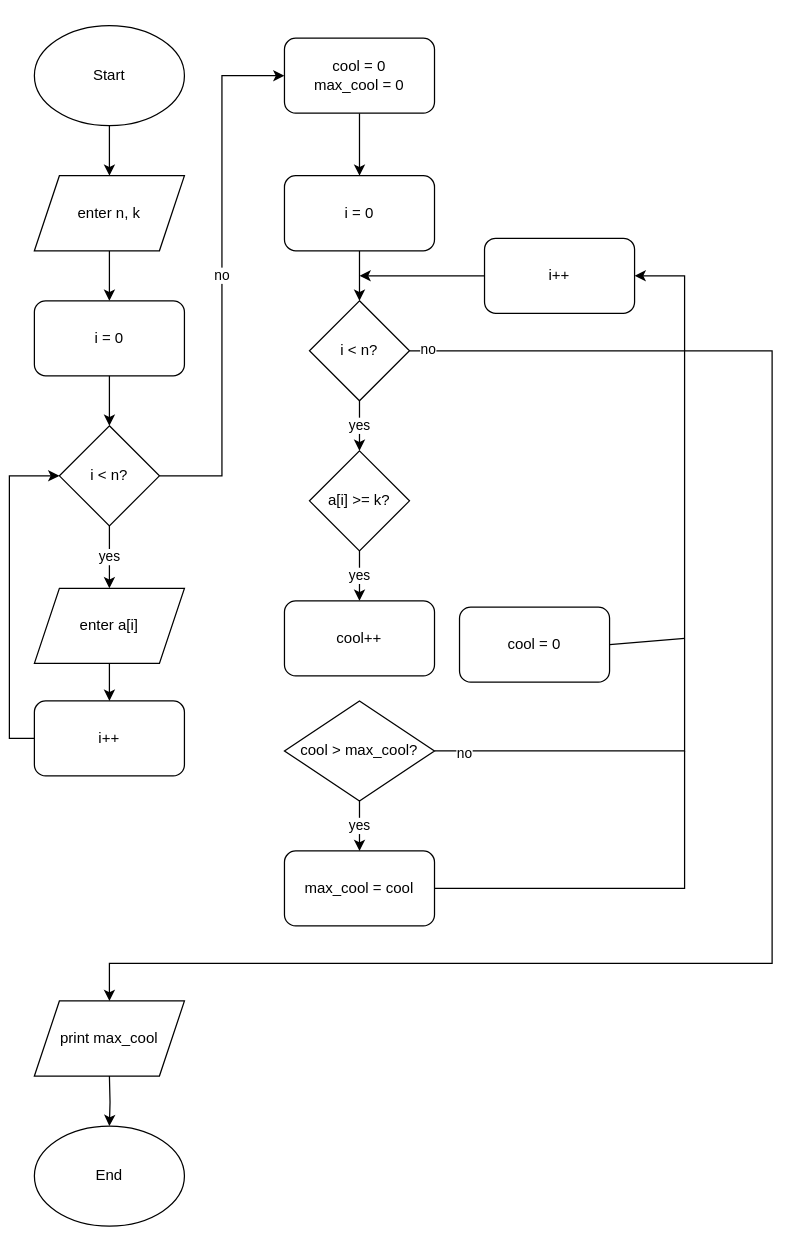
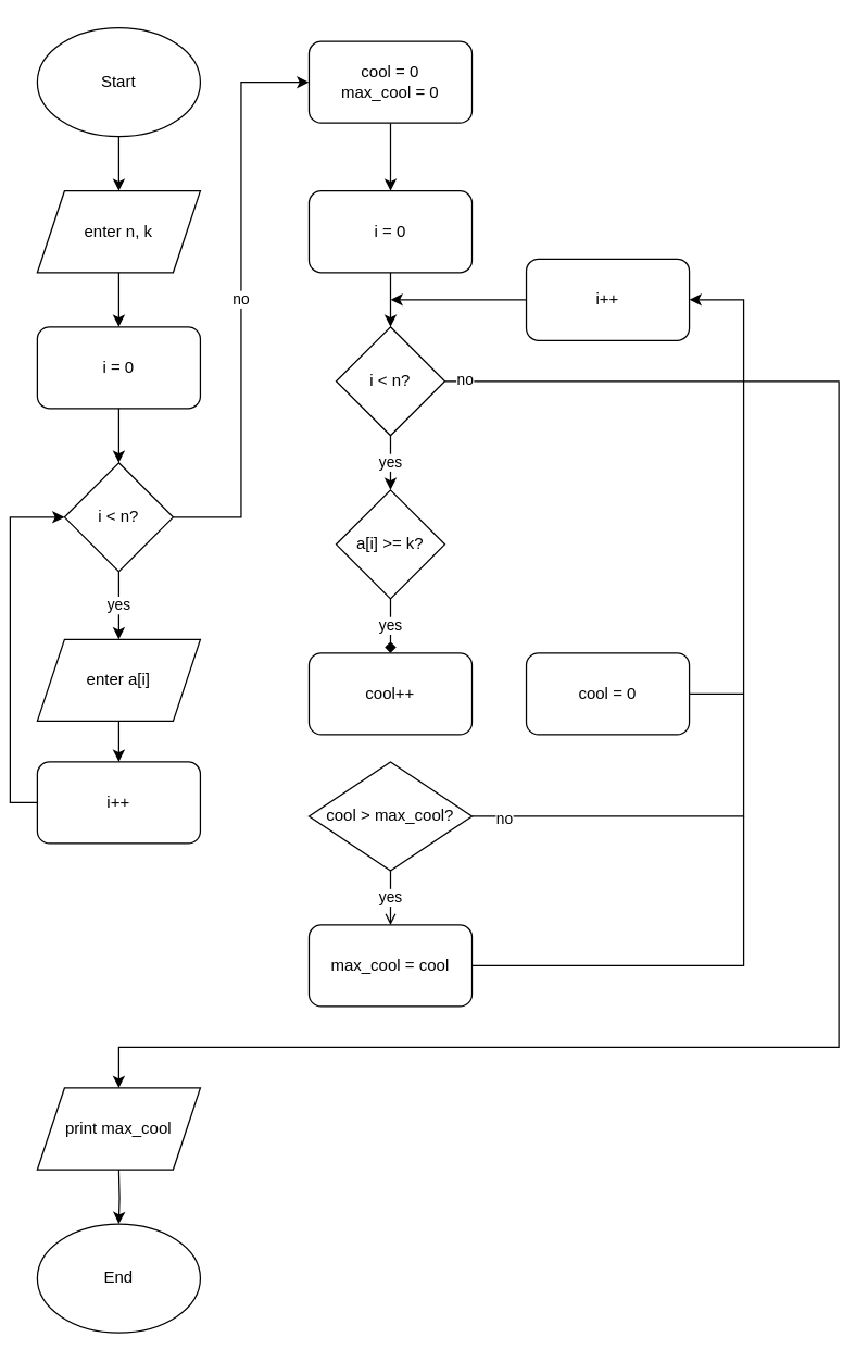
  <mxCell id="0" />
  <mxCell id="1" parent="0" />
  <mxCell id="2" value="Start" style="ellipse;whiteSpace=wrap;html=1;" vertex="1" parent="1"><mxGeometry x="20" width="120" height="80" as="geometry" y="20" /></mxCell>
  <mxCell id="3" value="End" style="ellipse;whiteSpace=wrap;html=1;" vertex="1" parent="1"><mxGeometry x="20" y="900" width="120" height="80" as="geometry" /></mxCell>
  <mxCell id="4" value="" style="endArrow=classic;html=1;rounded=0;exitX=0.5;exitY=1;exitDx=0;exitDy=0;" edge="1" parent="1" source="2"><mxGeometry width="50" height="50" relative="1" as="geometry"><mxPoint x="100" y="150" as="sourcePoint" /><mxPoint x="80" y="140" as="targetPoint" /></mxGeometry></mxCell>
  <mxCell id="5" style="edgeStyle=orthogonalEdgeStyle;rounded=0;orthogonalLoop=1;jettySize=auto;html=1;exitX=0.5;exitY=1;exitDx=0;exitDy=0;entryX=0.5;entryY=0;entryDx=0;entryDy=0;" edge="1" parent="1" target="3"><mxGeometry relative="1" as="geometry"><mxPoint x="80" y="860" as="sourcePoint" /></mxGeometry></mxCell>
  <mxCell id="6" style="edgeStyle=orthogonalEdgeStyle;rounded=0;orthogonalLoop=1;jettySize=auto;html=1;exitX=0.5;exitY=1;exitDx=0;exitDy=0;entryX=0.5;entryY=0;entryDx=0;entryDy=0;" edge="1" parent="1" source="7" target="9"><mxGeometry relative="1" as="geometry" /></mxCell>
  <mxCell id="7" value="enter n, k" style="shape=parallelogram;perimeter=parallelogramPerimeter;whiteSpace=wrap;html=1;fixedSize=1;" vertex="1" parent="1"><mxGeometry x="20" y="140" width="120" height="60" as="geometry" /></mxCell>
  <mxCell id="8" style="edgeStyle=orthogonalEdgeStyle;rounded=0;orthogonalLoop=1;jettySize=auto;html=1;exitX=0.5;exitY=1;exitDx=0;exitDy=0;entryX=0.5;entryY=0;entryDx=0;entryDy=0;" edge="1" parent="1" source="9" target="12"><mxGeometry relative="1" as="geometry" /></mxCell>
  <mxCell id="9" value="i = 0" style="rounded=1;whiteSpace=wrap;html=1;" vertex="1" parent="1"><mxGeometry x="20" y="240" width="120" height="60" as="geometry" /></mxCell>
  <mxCell id="10" value="yes" style="edgeStyle=orthogonalEdgeStyle;rounded=0;orthogonalLoop=1;jettySize=auto;html=1;exitX=0.5;exitY=1;exitDx=0;exitDy=0;entryX=0.5;entryY=0;entryDx=0;entryDy=0;" edge="1" parent="1" source="12" target="14"><mxGeometry relative="1" as="geometry" /></mxCell>
  <mxCell id="11" value="no" style="edgeStyle=orthogonalEdgeStyle;rounded=0;orthogonalLoop=1;jettySize=auto;html=1;exitX=1;exitY=0.5;exitDx=0;exitDy=0;entryX=0;entryY=0.5;entryDx=0;entryDy=0;" edge="1" parent="1" source="12" target="18"><mxGeometry relative="1" as="geometry" /></mxCell>
  <mxCell id="12" value="i &amp;lt; n?" style="rhombus;whiteSpace=wrap;html=1;" vertex="1" parent="1"><mxGeometry x="40" y="340" width="80" height="80" as="geometry" /></mxCell>
  <mxCell id="13" style="edgeStyle=orthogonalEdgeStyle;rounded=0;orthogonalLoop=1;jettySize=auto;html=1;exitX=0.5;exitY=1;exitDx=0;exitDy=0;entryX=0.5;entryY=0;entryDx=0;entryDy=0;" edge="1" parent="1" source="14" target="16"><mxGeometry relative="1" as="geometry" /></mxCell>
  <mxCell id="14" value="enter a[i]" style="shape=parallelogram;perimeter=parallelogramPerimeter;whiteSpace=wrap;html=1;fixedSize=1;" vertex="1" parent="1"><mxGeometry x="20" y="470" width="120" height="60" as="geometry" /></mxCell>
  <mxCell id="15" style="edgeStyle=orthogonalEdgeStyle;rounded=0;orthogonalLoop=1;jettySize=auto;html=1;exitX=0;exitY=0.5;exitDx=0;exitDy=0;entryX=0;entryY=0.5;entryDx=0;entryDy=0;" edge="1" parent="1" source="16" target="12"><mxGeometry relative="1" as="geometry" /></mxCell>
  <mxCell id="16" value="i++" style="rounded=1;whiteSpace=wrap;html=1;" vertex="1" parent="1"><mxGeometry x="20" y="560" width="120" height="60" as="geometry" /></mxCell>
  <mxCell id="17" style="edgeStyle=orthogonalEdgeStyle;rounded=0;orthogonalLoop=1;jettySize=auto;html=1;exitX=0.5;exitY=1;exitDx=0;exitDy=0;entryX=0.5;entryY=0;entryDx=0;entryDy=0;" edge="1" parent="1" source="18" target="20"><mxGeometry relative="1" as="geometry" /></mxCell>
  <mxCell id="18" value="&lt;div&gt;cool = 0&lt;/div&gt;&lt;div&gt;max_cool = 0&lt;/div&gt;" style="rounded=1;whiteSpace=wrap;html=1;" vertex="1" parent="1"><mxGeometry x="220" y="30" width="120" height="60" as="geometry" /></mxCell>
  <mxCell id="19" style="edgeStyle=orthogonalEdgeStyle;rounded=0;orthogonalLoop=1;jettySize=auto;html=1;exitX=0.5;exitY=1;exitDx=0;exitDy=0;entryX=0.5;entryY=0;entryDx=0;entryDy=0;" edge="1" parent="1" source="20" target="24"><mxGeometry relative="1" as="geometry" /></mxCell>
  <mxCell id="20" value="i = 0" style="rounded=1;whiteSpace=wrap;html=1;" vertex="1" parent="1"><mxGeometry x="220" y="140" width="120" height="60" as="geometry" /></mxCell>
  <mxCell id="21" value="yes" style="edgeStyle=orthogonalEdgeStyle;rounded=0;orthogonalLoop=1;jettySize=auto;html=1;exitX=0.5;exitY=1;exitDx=0;exitDy=0;entryX=0.5;entryY=0;entryDx=0;entryDy=0;" edge="1" parent="1" source="24" target="26"><mxGeometry relative="1" as="geometry" /></mxCell>
  <mxCell id="22" style="edgeStyle=orthogonalEdgeStyle;rounded=0;orthogonalLoop=1;jettySize=auto;html=1;exitX=1;exitY=0.5;exitDx=0;exitDy=0;entryX=0.5;entryY=0;entryDx=0;entryDy=0;" edge="1" parent="1" source="24" target="38"><mxGeometry relative="1" as="geometry"><Array as="points"><mxPoint x="610" y="280" /><mxPoint x="610" y="770" /><mxPoint x="80" y="770" /></Array></mxGeometry></mxCell>
  <mxCell id="23" value="no" style="edgeLabel;html=1;align=center;verticalAlign=middle;resizable=0;points=[];" vertex="1" connectable="0" parent="22"><mxGeometry x="-0.979" y="2" relative="1" as="geometry"><mxPoint as="offset" /></mxGeometry></mxCell>
  <mxCell id="24" value="i &amp;lt; n?" style="rhombus;whiteSpace=wrap;html=1;" vertex="1" parent="1"><mxGeometry x="240" y="240" width="80" height="80" as="geometry" /></mxCell>
- <mxCell id="25" value="yes" style="edgeStyle=orthogonalEdgeStyle;rounded=0;orthogonalLoop=1;jettySize=auto;html=1;exitX=0.5;exitY=1;exitDx=0;exitDy=0;entryX=0.5;entryY=0;entryDx=0;entryDy=0;" edge="1" parent="1" source="26" target="27"><mxGeometry relative="1" as="geometry" /></mxCell>
+ <mxCell id="25" value="yes" style="edgeStyle=orthogonalEdgeStyle;rounded=0;orthogonalLoop=1;jettySize=auto;html=1;exitX=0.5;exitY=1;exitDx=0;exitDy=0;entryX=0.5;entryY=0;entryDx=0;entryDy=0;endArrow=diamond;" edge="1" parent="1" source="26" target="27"><mxGeometry relative="1" as="geometry" /></mxCell>
  <mxCell id="26" value="a[i] &amp;gt;= k?" style="rhombus;whiteSpace=wrap;html=1;" vertex="1" parent="1"><mxGeometry x="240" y="360" width="80" height="80" as="geometry" /></mxCell>
  <mxCell id="27" value="cool++" style="rounded=1;whiteSpace=wrap;html=1;" vertex="1" parent="1"><mxGeometry x="220" y="480" width="120" height="60" as="geometry" /></mxCell>
- <mxCell id="28" value="yes" style="edgeStyle=orthogonalEdgeStyle;rounded=0;orthogonalLoop=1;jettySize=auto;html=1;exitX=0.5;exitY=1;exitDx=0;exitDy=0;entryX=0.5;entryY=0;entryDx=0;entryDy=0;" edge="1" parent="1" source="29" target="30"><mxGeometry relative="1" as="geometry" /></mxCell>
+ <mxCell id="28" value="yes" style="edgeStyle=orthogonalEdgeStyle;rounded=0;orthogonalLoop=1;jettySize=auto;html=1;exitX=0.5;exitY=1;exitDx=0;exitDy=0;entryX=0.5;entryY=0;entryDx=0;entryDy=0;endArrow=open;" edge="1" parent="1" source="29" target="30"><mxGeometry relative="1" as="geometry" /></mxCell>
  <mxCell id="29" value="cool &amp;gt; max_cool?" style="rhombus;whiteSpace=wrap;html=1;" vertex="1" parent="1"><mxGeometry x="220" y="560" width="120" height="80" as="geometry" /></mxCell>
  <mxCell id="30" value="max_cool = cool" style="rounded=1;whiteSpace=wrap;html=1;" vertex="1" parent="1"><mxGeometry x="220" y="680" width="120" height="60" as="geometry" /></mxCell>
- <mxCell id="31" value="cool = 0" style="rounded=1;whiteSpace=wrap;html=1;" vertex="1" parent="1"><mxGeometry x="360" y="485" width="120" height="60" as="geometry" /></mxCell>
+ <mxCell id="31" value="cool = 0" style="rounded=1;whiteSpace=wrap;html=1;" vertex="1" parent="1"><mxGeometry x="380" y="480" width="120" height="60" as="geometry" /></mxCell>
  <mxCell id="32" value="" style="endArrow=classic;html=1;rounded=0;exitX=1;exitY=0.5;exitDx=0;exitDy=0;entryX=1;entryY=0.5;entryDx=0;entryDy=0;" edge="1" parent="1" source="29" target="34"><mxGeometry width="50" height="50" relative="1" as="geometry"><mxPoint x="370" y="610" as="sourcePoint" /><mxPoint x="500" y="220" as="targetPoint" /><Array as="points"><mxPoint x="540" y="600" /><mxPoint x="540" y="220" /></Array></mxGeometry></mxCell>
  <mxCell id="33" value="no" style="edgeLabel;html=1;align=center;verticalAlign=middle;resizable=0;points=[];" vertex="1" connectable="0" parent="32"><mxGeometry x="-0.925" y="-1" relative="1" as="geometry"><mxPoint as="offset" /></mxGeometry></mxCell>
  <mxCell id="34" value="i++" style="rounded=1;whiteSpace=wrap;html=1;" vertex="1" parent="1"><mxGeometry x="380" y="190" width="120" height="60" as="geometry" /></mxCell>
  <mxCell id="35" value="" style="endArrow=classic;html=1;rounded=0;exitX=0;exitY=0.5;exitDx=0;exitDy=0;" edge="1" parent="1" source="34"><mxGeometry width="50" height="50" relative="1" as="geometry"><mxPoint x="300" y="260" as="sourcePoint" /><mxPoint x="280" y="220" as="targetPoint" /></mxGeometry></mxCell>
  <mxCell id="36" value="" style="endArrow=none;html=1;rounded=0;exitX=1;exitY=0.5;exitDx=0;exitDy=0;" edge="1" parent="1" source="31"><mxGeometry width="50" height="50" relative="1" as="geometry"><mxPoint x="470" y="430" as="sourcePoint" /><mxPoint x="540" y="510" as="targetPoint" /></mxGeometry></mxCell>
  <mxCell id="37" value="" style="endArrow=none;html=1;rounded=0;exitX=1;exitY=0.5;exitDx=0;exitDy=0;" edge="1" parent="1" source="30"><mxGeometry width="50" height="50" relative="1" as="geometry"><mxPoint x="390" y="700" as="sourcePoint" /><mxPoint x="540" y="600" as="targetPoint" /><Array as="points"><mxPoint x="540" y="710" /></Array></mxGeometry></mxCell>
  <mxCell id="38" value="print max_cool" style="shape=parallelogram;perimeter=parallelogramPerimeter;whiteSpace=wrap;html=1;fixedSize=1;" vertex="1" parent="1"><mxGeometry x="20" y="800" width="120" height="60" as="geometry" /></mxCell>
